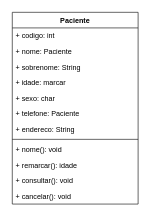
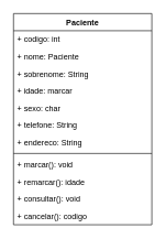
  <mxCell id="0" />
  <mxCell id="1" parent="0" />
  <mxCell id="2" value="Paciente" style="swimlane;fontStyle=1;align=center;verticalAlign=top;childLayout=stackLayout;horizontal=1;startSize=26;horizontalStack=0;resizeParent=1;resizeParentMax=0;resizeLast=0;collapsible=1;marginBottom=0;" vertex="1" parent="1"><mxGeometry x="20" y="20" width="210" height="320" as="geometry" /></mxCell>
  <mxCell id="3" value="+ codigo: int" style="text;strokeColor=none;fillColor=none;align=left;verticalAlign=top;spacingLeft=4;spacingRight=4;overflow=hidden;rotatable=0;points=[[0,0.5],[1,0.5]];portConstraint=eastwest;" vertex="1" parent="2"><mxGeometry y="26" width="210" height="26" as="geometry" /></mxCell>
  <mxCell id="4" value="+ nome: Paciente" style="text;strokeColor=none;fillColor=none;align=left;verticalAlign=top;spacingLeft=4;spacingRight=4;overflow=hidden;rotatable=0;points=[[0,0.5],[1,0.5]];portConstraint=eastwest;" vertex="1" parent="2"><mxGeometry y="52" width="210" height="26" as="geometry" /></mxCell>
  <mxCell id="5" value="+ sobrenome: String" style="text;strokeColor=none;fillColor=none;align=left;verticalAlign=top;spacingLeft=4;spacingRight=4;overflow=hidden;rotatable=0;points=[[0,0.5],[1,0.5]];portConstraint=eastwest;" vertex="1" parent="2"><mxGeometry y="78" width="210" height="26" as="geometry" /></mxCell>
  <mxCell id="6" value="+ idade: marcar" style="text;strokeColor=none;fillColor=none;align=left;verticalAlign=top;spacingLeft=4;spacingRight=4;overflow=hidden;rotatable=0;points=[[0,0.5],[1,0.5]];portConstraint=eastwest;" vertex="1" parent="2"><mxGeometry y="104" width="210" height="26" as="geometry" /></mxCell>
  <mxCell id="7" value="+ sexo: char" style="text;strokeColor=none;fillColor=none;align=left;verticalAlign=top;spacingLeft=4;spacingRight=4;overflow=hidden;rotatable=0;points=[[0,0.5],[1,0.5]];portConstraint=eastwest;" vertex="1" parent="2"><mxGeometry y="130" width="210" height="26" as="geometry" /></mxCell>
- <mxCell id="8" value="+ telefone: Paciente" style="text;strokeColor=none;fillColor=none;align=left;verticalAlign=top;spacingLeft=4;spacingRight=4;overflow=hidden;rotatable=0;points=[[0,0.5],[1,0.5]];portConstraint=eastwest;" vertex="1" parent="2"><mxGeometry y="156" width="210" height="26" as="geometry" /></mxCell>
+ <mxCell id="8" value="+ telefone: String" style="text;strokeColor=none;fillColor=none;align=left;verticalAlign=top;spacingLeft=4;spacingRight=4;overflow=hidden;rotatable=0;points=[[0,0.5],[1,0.5]];portConstraint=eastwest;" vertex="1" parent="2"><mxGeometry y="156" width="210" height="26" as="geometry" /></mxCell>
  <mxCell id="9" value="+ endereco: String" style="text;strokeColor=none;fillColor=none;align=left;verticalAlign=top;spacingLeft=4;spacingRight=4;overflow=hidden;rotatable=0;points=[[0,0.5],[1,0.5]];portConstraint=eastwest;" vertex="1" parent="2"><mxGeometry y="182" width="210" height="26" as="geometry" /></mxCell>
  <mxCell id="10" value="" style="line;strokeWidth=1;fillColor=none;align=left;verticalAlign=middle;spacingTop=-1;spacingLeft=3;spacingRight=3;rotatable=0;labelPosition=right;points=[];portConstraint=eastwest;" vertex="1" parent="2"><mxGeometry y="208" width="210" height="8" as="geometry" /></mxCell>
- <mxCell id="11" value="+ nome(): void" style="text;strokeColor=none;fillColor=none;align=left;verticalAlign=top;spacingLeft=4;spacingRight=4;overflow=hidden;rotatable=0;points=[[0,0.5],[1,0.5]];portConstraint=eastwest;" vertex="1" parent="2"><mxGeometry y="216" width="210" height="26" as="geometry" /></mxCell>
+ <mxCell id="11" value="+ marcar(): void" style="text;strokeColor=none;fillColor=none;align=left;verticalAlign=top;spacingLeft=4;spacingRight=4;overflow=hidden;rotatable=0;points=[[0,0.5],[1,0.5]];portConstraint=eastwest;" vertex="1" parent="2"><mxGeometry y="216" width="210" height="26" as="geometry" /></mxCell>
  <mxCell id="12" value="+ remarcar(): idade" style="text;strokeColor=none;fillColor=none;align=left;verticalAlign=top;spacingLeft=4;spacingRight=4;overflow=hidden;rotatable=0;points=[[0,0.5],[1,0.5]];portConstraint=eastwest;" vertex="1" parent="2"><mxGeometry y="242" width="210" height="26" as="geometry" /></mxCell>
  <mxCell id="13" value="+ consultar(): void" style="text;strokeColor=none;fillColor=none;align=left;verticalAlign=top;spacingLeft=4;spacingRight=4;overflow=hidden;rotatable=0;points=[[0,0.5],[1,0.5]];portConstraint=eastwest;" vertex="1" parent="2"><mxGeometry y="268" width="210" height="26" as="geometry" /></mxCell>
- <mxCell id="14" value="+ cancelar(): void" style="text;strokeColor=none;fillColor=none;align=left;verticalAlign=top;spacingLeft=4;spacingRight=4;overflow=hidden;rotatable=0;points=[[0,0.5],[1,0.5]];portConstraint=eastwest;" vertex="1" parent="2"><mxGeometry y="294" width="210" height="26" as="geometry" /></mxCell>
+ <mxCell id="14" value="+ cancelar(): codigo" style="text;strokeColor=none;fillColor=none;align=left;verticalAlign=top;spacingLeft=4;spacingRight=4;overflow=hidden;rotatable=0;points=[[0,0.5],[1,0.5]];portConstraint=eastwest;" vertex="1" parent="2"><mxGeometry y="294" width="210" height="26" as="geometry" /></mxCell>
